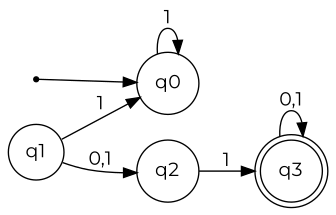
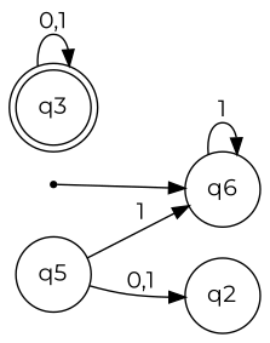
  digraph {
    fontname=Montserrat
    rankdir=LR
    node [fontname=Montserrat shape=circle]
    edge [fontname=Montserrat]
    p [shape=point]
-   q0
-   q1
+   q0 [label=q6]
+   q1 [label=q5]
    q2
    q3 [shape=doublecircle]
    p -> q0
    q0 -> q0 [label=1]
    q1 -> q0 [label=1]
    q1 -> q2 [label="0,1"]
-   q2 -> q3 [label=1]
    q3 -> q3 [label="0,1"]
  }
